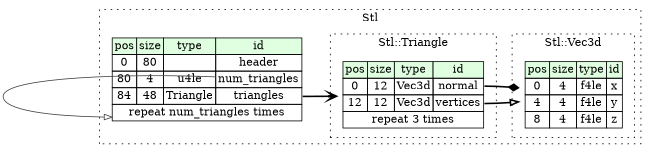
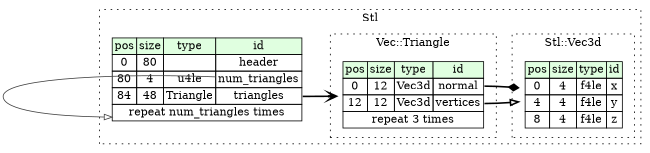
  digraph {
    rankdir=LR
    node [shape=plaintext]
    edge [style=bold arrowhead=onormal]
    n1 [label=<<TABLE BORDER="0" CELLBORDER="1" CELLSPACING="0"> 				<TR><TD BGCOLOR="#E0FFE0">pos</TD><TD BGCOLOR="#E0FFE0">size</TD><TD BGCOLOR="#E0FFE0">type</TD><TD BGCOLOR="#E0FFE0">id</TD></TR> 				<TR><TD PORT="normal_pos">0</TD><TD PORT="normal_size">12</TD><TD>Vec3d</TD><TD PORT="normal_type">normal</TD></TR> 				<TR><TD PORT="vertices_pos">12</TD><TD PORT="vertices_size">12</TD><TD>Vec3d</TD><TD PORT="vertices_type">vertices</TD></TR> 				<TR><TD COLSPAN="4" PORT="vertices__repeat">repeat 3 times</TD></TR> 			</TABLE>>]
    n2 [label=<<TABLE BORDER="0" CELLBORDER="1" CELLSPACING="0"> 				<TR><TD BGCOLOR="#E0FFE0">pos</TD><TD BGCOLOR="#E0FFE0">size</TD><TD BGCOLOR="#E0FFE0">type</TD><TD BGCOLOR="#E0FFE0">id</TD></TR> 				<TR><TD PORT="x_pos">0</TD><TD PORT="x_size">4</TD><TD>f4le</TD><TD PORT="x_type">x</TD></TR> 				<TR><TD PORT="y_pos">4</TD><TD PORT="y_size">4</TD><TD>f4le</TD><TD PORT="y_type">y</TD></TR> 				<TR><TD PORT="z_pos">8</TD><TD PORT="z_size">4</TD><TD>f4le</TD><TD PORT="z_type">z</TD></TR> 			</TABLE>>]
    n3 [label=<<TABLE BORDER="0" CELLBORDER="1" CELLSPACING="0"> 			<TR><TD BGCOLOR="#E0FFE0">pos</TD><TD BGCOLOR="#E0FFE0">size</TD><TD BGCOLOR="#E0FFE0">type</TD><TD BGCOLOR="#E0FFE0">id</TD></TR> 			<TR><TD PORT="header_pos">0</TD><TD PORT="header_size">80</TD><TD></TD><TD PORT="header_type">header</TD></TR> 			<TR><TD PORT="num_triangles_pos">80</TD><TD PORT="num_triangles_size">4</TD><TD>u4le</TD><TD PORT="num_triangles_type">num_triangles</TD></TR> 			<TR><TD PORT="triangles_pos">84</TD><TD PORT="triangles_size">48</TD><TD>Triangle</TD><TD PORT="triangles_type">triangles</TD></TR> 			<TR><TD COLSPAN="4" PORT="triangles__repeat">repeat num_triangles times</TD></TR> 		</TABLE>>]
    subgraph cluster_1 {
      label=Stl
      style=dotted
      n3
      subgraph cluster_2 {
-       label="Stl::Triangle"
+       label="Vec::Triangle"
        style=dotted
        n1
      }
      subgraph cluster_3 {
        label="Stl::Vec3d"
        style=dotted
        n2
      }
    }
    n1 -> n2 [tailport=normal_type arrowhead=diamond]
    n1 -> n2 [tailport=vertices_type]
    n3 -> n1 [tailport=triangles_type arrowhead=vee]
    n3 -> n3 [color="#404040" headport=triangles__repeat tailport=num_triangles_type style=""]
  }
